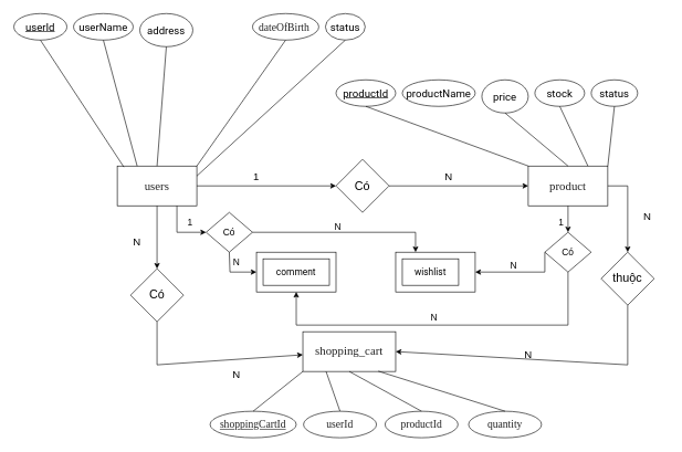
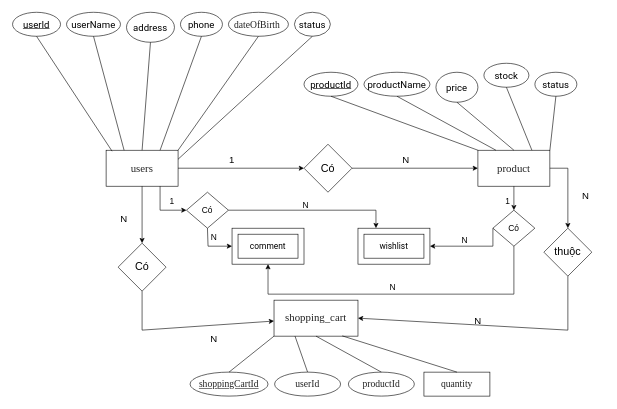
  <mxCell id="0" />
  <mxCell id="1" parent="0" />
  <mxCell id="2" value="&lt;span style=&quot;color: rgb(34, 34, 34); font-family: &amp;quot;Roboto Flex&amp;quot;; text-align: left; background-color: rgb(255, 255, 255);&quot;&gt;&lt;font style=&quot;font-size: 18px;&quot;&gt;users&lt;/font&gt;&lt;/span&gt;" style="rounded=0;whiteSpace=wrap;html=1;" parent="1" vertex="1"><mxGeometry x="176" y="250" width="120" height="60" as="geometry" /></mxCell>
  <mxCell id="3" value="&lt;span style=&quot;color: rgb(34, 34, 34); font-family: &amp;quot;Roboto Flex&amp;quot;; text-align: left; background-color: rgb(255, 255, 255);&quot;&gt;&lt;font style=&quot;font-size: 18px;&quot;&gt;product&lt;/font&gt;&lt;/span&gt;" style="rounded=0;whiteSpace=wrap;html=1;" parent="1" vertex="1"><mxGeometry x="796" y="250" width="120" height="60" as="geometry" /></mxCell>
  <mxCell id="4" value="&lt;span style=&quot;color: rgb(34, 34, 34); font-family: &amp;quot;Roboto Flex&amp;quot;; text-align: left; background-color: rgb(255, 255, 255);&quot;&gt;&lt;font style=&quot;font-size: 18px;&quot;&gt;shopping_cart&lt;/font&gt;&lt;/span&gt;" style="rounded=0;whiteSpace=wrap;html=1;" parent="1" vertex="1"><mxGeometry x="456" y="500" width="140" height="60" as="geometry" /></mxCell>
  <mxCell id="5" value="&lt;font style=&quot;font-size: 18px;&quot;&gt;Có&lt;/font&gt;" style="rhombus;whiteSpace=wrap;html=1;" parent="1" vertex="1"><mxGeometry x="506" y="240" width="80" height="80" as="geometry" /></mxCell>
  <mxCell id="6" value="" style="endArrow=classic;html=1;rounded=0;exitX=1;exitY=0.5;exitDx=0;exitDy=0;entryX=0;entryY=0.5;entryDx=0;entryDy=0;" parent="1" source="2" target="5" edge="1"><mxGeometry width="50" height="50" relative="1" as="geometry"><mxPoint x="526" y="410" as="sourcePoint" /><mxPoint x="576" y="360" as="targetPoint" /></mxGeometry></mxCell>
  <mxCell id="7" value="" style="endArrow=classic;html=1;rounded=0;exitX=1;exitY=0.5;exitDx=0;exitDy=0;" parent="1" source="5" target="3" edge="1"><mxGeometry width="50" height="50" relative="1" as="geometry"><mxPoint x="526" y="410" as="sourcePoint" /><mxPoint x="576" y="360" as="targetPoint" /></mxGeometry></mxCell>
  <mxCell id="8" value="&lt;font style=&quot;font-size: 16px;&quot;&gt;1&lt;/font&gt;" style="text;html=1;align=center;verticalAlign=middle;whiteSpace=wrap;rounded=0;" parent="1" vertex="1"><mxGeometry x="356" y="250" width="60" height="30" as="geometry" /></mxCell>
  <mxCell id="9" value="&lt;font style=&quot;font-size: 16px;&quot;&gt;N&lt;/font&gt;" style="text;html=1;align=center;verticalAlign=middle;whiteSpace=wrap;rounded=0;" parent="1" vertex="1"><mxGeometry x="646" y="250" width="60" height="30" as="geometry" /></mxCell>
  <mxCell id="10" value="&lt;font style=&quot;font-size: 18px;&quot;&gt;thuộc&lt;/font&gt;" style="rhombus;whiteSpace=wrap;html=1;" parent="1" vertex="1"><mxGeometry x="906" y="380" width="80" height="80" as="geometry" /></mxCell>
  <mxCell id="11" value="" style="endArrow=classic;html=1;rounded=0;exitX=1;exitY=0.5;exitDx=0;exitDy=0;entryX=0.5;entryY=0;entryDx=0;entryDy=0;" parent="1" source="3" target="10" edge="1"><mxGeometry width="50" height="50" relative="1" as="geometry"><mxPoint x="526" y="310" as="sourcePoint" /><mxPoint x="856" y="500" as="targetPoint" /><Array as="points"><mxPoint x="946" y="280" /></Array></mxGeometry></mxCell>
  <mxCell id="12" value="" style="endArrow=classic;html=1;rounded=0;exitX=0.5;exitY=1;exitDx=0;exitDy=0;entryX=1;entryY=0.5;entryDx=0;entryDy=0;" parent="1" source="10" target="4" edge="1"><mxGeometry width="50" height="50" relative="1" as="geometry"><mxPoint x="526" y="510" as="sourcePoint" /><mxPoint x="576" y="460" as="targetPoint" /><Array as="points"><mxPoint x="946" y="550" /></Array></mxGeometry></mxCell>
  <mxCell id="13" value="&lt;font style=&quot;font-size: 16px;&quot;&gt;N&lt;/font&gt;" style="text;html=1;align=center;verticalAlign=middle;whiteSpace=wrap;rounded=0;" parent="1" vertex="1"><mxGeometry x="946" y="310" width="60" height="30" as="geometry" /></mxCell>
  <mxCell id="14" value="&lt;font style=&quot;font-size: 16px;&quot;&gt;N&lt;/font&gt;" style="text;html=1;align=center;verticalAlign=middle;whiteSpace=wrap;rounded=0;" parent="1" vertex="1"><mxGeometry x="766" y="520" width="60" height="30" as="geometry" /></mxCell>
  <mxCell id="15" value="&lt;font style=&quot;font-size: 18px;&quot;&gt;Có&lt;/font&gt;" style="rhombus;whiteSpace=wrap;html=1;" parent="1" vertex="1"><mxGeometry x="196" y="405" width="80" height="80" as="geometry" /></mxCell>
  <mxCell id="16" value="" style="endArrow=classic;html=1;rounded=0;exitX=0.5;exitY=1;exitDx=0;exitDy=0;entryX=0.5;entryY=0;entryDx=0;entryDy=0;" parent="1" source="2" target="15" edge="1"><mxGeometry width="50" height="50" relative="1" as="geometry"><mxPoint x="526" y="510" as="sourcePoint" /><mxPoint x="236" y="400" as="targetPoint" /></mxGeometry></mxCell>
  <mxCell id="17" value="" style="endArrow=classic;html=1;rounded=0;exitX=0.5;exitY=1;exitDx=0;exitDy=0;" parent="1" source="15" target="4" edge="1"><mxGeometry width="50" height="50" relative="1" as="geometry"><mxPoint x="526" y="510" as="sourcePoint" /><mxPoint x="576" y="460" as="targetPoint" /><Array as="points"><mxPoint x="236" y="550" /></Array></mxGeometry></mxCell>
  <mxCell id="18" value="&lt;font style=&quot;font-size: 16px;&quot;&gt;N&lt;/font&gt;" style="text;html=1;align=center;verticalAlign=middle;whiteSpace=wrap;rounded=0;" parent="1" vertex="1"><mxGeometry x="176" y="350" width="60" height="30" as="geometry" /></mxCell>
  <mxCell id="19" value="&lt;font style=&quot;font-size: 16px;&quot;&gt;N&lt;/font&gt;" style="text;html=1;align=center;verticalAlign=middle;whiteSpace=wrap;rounded=0;" parent="1" vertex="1"><mxGeometry x="326" y="550" width="60" height="30" as="geometry" /></mxCell>
  <mxCell id="20" value="&lt;u&gt;&lt;font style=&quot;font-size: 16px;&quot; face=&quot;Roboto&quot;&gt;userId&lt;/font&gt;&lt;/u&gt;" style="ellipse;whiteSpace=wrap;html=1;" parent="1" vertex="1"><mxGeometry x="20" y="20" width="80" height="40" as="geometry" /></mxCell>
  <mxCell id="21" value="&lt;font style=&quot;font-size: 16px;&quot; face=&quot;Roboto&quot;&gt;userName&lt;/font&gt;" style="ellipse;whiteSpace=wrap;html=1;" parent="1" vertex="1"><mxGeometry x="110" y="20" width="90" height="40" as="geometry" /></mxCell>
  <mxCell id="22" value="&lt;font style=&quot;font-size: 16px;&quot; face=&quot;Roboto&quot;&gt;address&lt;/font&gt;" style="ellipse;whiteSpace=wrap;html=1;" parent="1" vertex="1"><mxGeometry x="210" y="20" width="80" height="50" as="geometry" /></mxCell>
+ <mxCell id="23" value="&lt;font style=&quot;font-size: 16px;&quot; face=&quot;Roboto&quot;&gt;phone&lt;/font&gt;" style="ellipse;whiteSpace=wrap;html=1;" parent="1" vertex="1"><mxGeometry x="300" y="20" width="70" height="40" as="geometry" /></mxCell>
  <mxCell id="24" value="&lt;font face=&quot;Roboto&quot; style=&quot;font-size: 16px;&quot;&gt;status&lt;/font&gt;" style="ellipse;whiteSpace=wrap;html=1;" parent="1" vertex="1"><mxGeometry x="490" y="20" width="60" height="40" as="geometry" /></mxCell>
  <mxCell id="25" value="&lt;span style=&quot;color: rgb(34, 34, 34); font-family: &amp;quot;Roboto Flex&amp;quot;; font-size: 16px; text-align: left; background-color: rgb(255, 255, 255);&quot;&gt;dateOfBirth&amp;nbsp;&lt;/span&gt;" style="ellipse;whiteSpace=wrap;html=1;" parent="1" vertex="1"><mxGeometry x="380" y="20" width="100" height="40" as="geometry" /></mxCell>
  <mxCell id="26" value="" style="endArrow=none;html=1;rounded=0;exitX=0.083;exitY=0.027;exitDx=0;exitDy=0;entryX=0.5;entryY=1;entryDx=0;entryDy=0;exitPerimeter=0;" parent="1" source="2" target="20" edge="1"><mxGeometry width="50" height="50" relative="1" as="geometry"><mxPoint x="526" y="210" as="sourcePoint" /><mxPoint x="576" y="160" as="targetPoint" /></mxGeometry></mxCell>
  <mxCell id="27" value="" style="endArrow=none;html=1;rounded=0;exitX=0.25;exitY=0;exitDx=0;exitDy=0;entryX=0.5;entryY=1;entryDx=0;entryDy=0;" parent="1" source="2" target="21" edge="1"><mxGeometry width="50" height="50" relative="1" as="geometry"><mxPoint x="526" y="210" as="sourcePoint" /><mxPoint x="576" y="160" as="targetPoint" /></mxGeometry></mxCell>
  <mxCell id="28" value="" style="endArrow=none;html=1;rounded=0;exitX=0.5;exitY=0;exitDx=0;exitDy=0;entryX=0.5;entryY=1;entryDx=0;entryDy=0;" parent="1" source="2" target="22" edge="1"><mxGeometry width="50" height="50" relative="1" as="geometry"><mxPoint x="526" y="210" as="sourcePoint" /><mxPoint x="576" y="160" as="targetPoint" /></mxGeometry></mxCell>
+ <mxCell id="29" value="" style="endArrow=none;html=1;rounded=0;exitX=0.75;exitY=0;exitDx=0;exitDy=0;entryX=0.5;entryY=1;entryDx=0;entryDy=0;" parent="1" source="2" target="23" edge="1"><mxGeometry width="50" height="50" relative="1" as="geometry"><mxPoint x="526" y="210" as="sourcePoint" /><mxPoint x="576" y="160" as="targetPoint" /></mxGeometry></mxCell>
  <mxCell id="30" value="" style="endArrow=none;html=1;rounded=0;exitX=1;exitY=0;exitDx=0;exitDy=0;entryX=0.5;entryY=1;entryDx=0;entryDy=0;" parent="1" source="2" target="25" edge="1"><mxGeometry width="50" height="50" relative="1" as="geometry"><mxPoint x="526" y="210" as="sourcePoint" /><mxPoint x="536" y="180" as="targetPoint" /></mxGeometry></mxCell>
  <mxCell id="31" value="" style="endArrow=none;html=1;rounded=0;exitX=1;exitY=0.25;exitDx=0;exitDy=0;entryX=0.5;entryY=1;entryDx=0;entryDy=0;" parent="1" source="2" target="24" edge="1"><mxGeometry width="50" height="50" relative="1" as="geometry"><mxPoint x="526" y="210" as="sourcePoint" /><mxPoint x="576" y="160" as="targetPoint" /></mxGeometry></mxCell>
  <mxCell id="32" value="&lt;font style=&quot;font-size: 16px;&quot; face=&quot;Roboto&quot;&gt;&lt;u&gt;productId&lt;/u&gt;&lt;/font&gt;" style="ellipse;whiteSpace=wrap;html=1;" parent="1" vertex="1"><mxGeometry x="506" y="120" width="90" height="40" as="geometry" /></mxCell>
  <mxCell id="33" value="&lt;font style=&quot;font-size: 16px;&quot; face=&quot;Roboto&quot;&gt;productName&lt;/font&gt;" style="ellipse;whiteSpace=wrap;html=1;" parent="1" vertex="1"><mxGeometry x="606" y="120" width="110" height="40" as="geometry" /></mxCell>
  <mxCell id="34" value="&lt;font style=&quot;font-size: 16px;&quot; face=&quot;Roboto&quot;&gt;price&lt;/font&gt;" style="ellipse;whiteSpace=wrap;html=1;" parent="1" vertex="1"><mxGeometry x="726" y="120" width="70" height="50" as="geometry" /></mxCell>
- <mxCell id="35" value="&lt;font style=&quot;font-size: 16px;&quot; face=&quot;Roboto&quot;&gt;stock&lt;/font&gt;" style="ellipse;whiteSpace=wrap;html=1;" parent="1" vertex="1"><mxGeometry x="806" y="120" width="75" height="40" as="geometry" /></mxCell>
+ <mxCell id="35" value="&lt;font style=&quot;font-size: 16px;&quot; face=&quot;Roboto&quot;&gt;stock&lt;/font&gt;" style="ellipse;whiteSpace=wrap;html=1;" parent="1" vertex="1"><mxGeometry x="806" y="105" width="75" height="40" as="geometry" /></mxCell>
  <mxCell id="36" value="&lt;font style=&quot;font-size: 16px;&quot; face=&quot;Roboto&quot;&gt;status&lt;/font&gt;" style="ellipse;whiteSpace=wrap;html=1;" parent="1" vertex="1"><mxGeometry x="891" y="120" width="70" height="40" as="geometry" /></mxCell>
  <mxCell id="37" value="" style="endArrow=none;html=1;rounded=0;exitX=0;exitY=0;exitDx=0;exitDy=0;entryX=0.5;entryY=1;entryDx=0;entryDy=0;" parent="1" source="3" target="32" edge="1"><mxGeometry width="50" height="50" relative="1" as="geometry"><mxPoint x="526" y="210" as="sourcePoint" /><mxPoint x="576" y="160" as="targetPoint" /></mxGeometry></mxCell>
+ <mxCell id="38" value="" style="endArrow=none;html=1;rounded=0;exitX=0.25;exitY=0;exitDx=0;exitDy=0;entryX=0.5;entryY=1;entryDx=0;entryDy=0;" parent="1" source="3" target="33" edge="1"><mxGeometry width="50" height="50" relative="1" as="geometry"><mxPoint x="526" y="210" as="sourcePoint" /><mxPoint x="576" y="160" as="targetPoint" /></mxGeometry></mxCell>
  <mxCell id="39" value="" style="endArrow=none;html=1;rounded=0;exitX=0.5;exitY=0;exitDx=0;exitDy=0;entryX=0.5;entryY=1;entryDx=0;entryDy=0;" parent="1" source="3" target="34" edge="1"><mxGeometry width="50" height="50" relative="1" as="geometry"><mxPoint x="526" y="210" as="sourcePoint" /><mxPoint x="576" y="160" as="targetPoint" /></mxGeometry></mxCell>
  <mxCell id="40" value="" style="endArrow=none;html=1;rounded=0;exitX=0.75;exitY=0;exitDx=0;exitDy=0;entryX=0.5;entryY=1;entryDx=0;entryDy=0;" parent="1" source="3" target="35" edge="1"><mxGeometry width="50" height="50" relative="1" as="geometry"><mxPoint x="526" y="210" as="sourcePoint" /><mxPoint x="576" y="160" as="targetPoint" /></mxGeometry></mxCell>
  <mxCell id="41" value="" style="endArrow=none;html=1;rounded=0;exitX=1;exitY=0;exitDx=0;exitDy=0;entryX=0.5;entryY=1;entryDx=0;entryDy=0;" parent="1" source="3" target="36" edge="1"><mxGeometry width="50" height="50" relative="1" as="geometry"><mxPoint x="526" y="210" as="sourcePoint" /><mxPoint x="576" y="160" as="targetPoint" /></mxGeometry></mxCell>
  <mxCell id="42" value="&lt;span style=&quot;color: rgb(34, 34, 34); font-family: &amp;quot;Roboto Flex&amp;quot;; font-size: 16px; text-align: left; background-color: rgb(255, 255, 255);&quot;&gt;&lt;u&gt;shoppingCartId&lt;/u&gt;&lt;/span&gt;" style="ellipse;whiteSpace=wrap;html=1;" parent="1" vertex="1"><mxGeometry x="316" y="620" width="130" height="40" as="geometry" /></mxCell>
  <mxCell id="43" value="&lt;div style=&quot;text-align: left;&quot;&gt;&lt;font face=&quot;Roboto Flex&quot; color=&quot;#222222&quot;&gt;&lt;span style=&quot;font-size: 16px; background-color: rgb(255, 255, 255);&quot;&gt;userId&lt;/span&gt;&lt;/font&gt;&lt;/div&gt;" style="ellipse;whiteSpace=wrap;html=1;" parent="1" vertex="1"><mxGeometry x="457" y="620" width="110" height="40" as="geometry" /></mxCell>
  <mxCell id="44" value="&lt;div style=&quot;text-align: left;&quot;&gt;&lt;font face=&quot;Roboto Flex&quot; color=&quot;#222222&quot;&gt;&lt;span style=&quot;font-size: 16px; background-color: rgb(255, 255, 255);&quot;&gt;productId&lt;/span&gt;&lt;/font&gt;&lt;/div&gt;" style="ellipse;whiteSpace=wrap;html=1;" parent="1" vertex="1"><mxGeometry x="580" y="620" width="110" height="40" as="geometry" /></mxCell>
- <mxCell id="45" value="&lt;div style=&quot;text-align: left;&quot;&gt;&lt;font face=&quot;Roboto Flex&quot; color=&quot;#222222&quot;&gt;&lt;span style=&quot;font-size: 16px; background-color: rgb(255, 255, 255);&quot;&gt;quantity&lt;/span&gt;&lt;/font&gt;&lt;/div&gt;" style="ellipse;whiteSpace=wrap;html=1;" parent="1" vertex="1"><mxGeometry x="706" y="620" width="110" height="40" as="geometry" /></mxCell>
+ <mxCell id="45" value="&lt;div style=&quot;text-align: left;&quot;&gt;&lt;font face=&quot;Roboto Flex&quot; color=&quot;#222222&quot;&gt;&lt;span style=&quot;font-size: 16px; background-color: rgb(255, 255, 255);&quot;&gt;quantity&lt;/span&gt;&lt;/font&gt;&lt;/div&gt;" style="whiteSpace=wrap;html=1;rounded=0;" parent="1" vertex="1"><mxGeometry x="706" y="620" width="110" height="40" as="geometry" /></mxCell>
  <mxCell id="46" value="" style="endArrow=none;html=1;rounded=0;entryX=0;entryY=1;entryDx=0;entryDy=0;exitX=0.5;exitY=0;exitDx=0;exitDy=0;" parent="1" source="42" target="4" edge="1"><mxGeometry width="50" height="50" relative="1" as="geometry"><mxPoint x="526" y="510" as="sourcePoint" /><mxPoint x="576" y="460" as="targetPoint" /></mxGeometry></mxCell>
  <mxCell id="47" value="" style="endArrow=none;html=1;rounded=0;exitX=0.25;exitY=1;exitDx=0;exitDy=0;entryX=0.5;entryY=0;entryDx=0;entryDy=0;" parent="1" source="4" target="43" edge="1"><mxGeometry width="50" height="50" relative="1" as="geometry"><mxPoint x="526" y="510" as="sourcePoint" /><mxPoint x="576" y="460" as="targetPoint" /></mxGeometry></mxCell>
  <mxCell id="48" value="" style="endArrow=none;html=1;rounded=0;exitX=0.5;exitY=1;exitDx=0;exitDy=0;entryX=0.5;entryY=0;entryDx=0;entryDy=0;" parent="1" source="4" target="44" edge="1"><mxGeometry width="50" height="50" relative="1" as="geometry"><mxPoint x="526" y="510" as="sourcePoint" /><mxPoint x="576" y="460" as="targetPoint" /></mxGeometry></mxCell>
  <mxCell id="49" value="" style="endArrow=none;html=1;rounded=0;entryX=0.5;entryY=0;entryDx=0;entryDy=0;exitX=0.813;exitY=0.993;exitDx=0;exitDy=0;exitPerimeter=0;" parent="1" source="4" target="45" edge="1"><mxGeometry width="50" height="50" relative="1" as="geometry"><mxPoint x="576" y="570" as="sourcePoint" /><mxPoint x="576" y="460" as="targetPoint" /></mxGeometry></mxCell>
  <mxCell id="50" value="" style="rounded=0;whiteSpace=wrap;html=1;" parent="1" vertex="1"><mxGeometry x="386" y="380" width="120" height="60" as="geometry" /></mxCell>
  <mxCell id="51" value="&lt;font face=&quot;Roboto&quot; style=&quot;font-size: 14px;&quot;&gt;comment&lt;/font&gt;" style="rounded=0;whiteSpace=wrap;html=1;" parent="1" vertex="1"><mxGeometry x="396" y="390" width="100" height="40" as="geometry" /></mxCell>
  <mxCell id="52" value="" style="rounded=0;whiteSpace=wrap;html=1;" parent="1" vertex="1"><mxGeometry x="596" y="380" width="120" height="60" as="geometry" /></mxCell>
- <mxCell id="53" value="&lt;font face=&quot;Roboto&quot;&gt;&lt;span style=&quot;font-size: 14px;&quot;&gt;wishlist&lt;/span&gt;&lt;/font&gt;" style="rounded=0;whiteSpace=wrap;html=1;" parent="1" vertex="1"><mxGeometry x="606" y="390" width="85" height="40" as="geometry" /></mxCell>
+ <mxCell id="53" value="&lt;font face=&quot;Roboto&quot;&gt;&lt;span style=&quot;font-size: 14px;&quot;&gt;wishlist&lt;/span&gt;&lt;/font&gt;" style="rounded=0;whiteSpace=wrap;html=1;" parent="1" vertex="1"><mxGeometry x="606" y="390" width="100" height="40" as="geometry" /></mxCell>
  <mxCell id="54" value="&lt;font style=&quot;font-size: 14px;&quot;&gt;Có&lt;/font&gt;" style="rhombus;whiteSpace=wrap;html=1;" parent="1" vertex="1"><mxGeometry x="821" y="350" width="70" height="60" as="geometry" /></mxCell>
  <mxCell id="55" value="" style="endArrow=classic;html=1;rounded=0;entryX=0.5;entryY=0;entryDx=0;entryDy=0;exitX=0.5;exitY=1;exitDx=0;exitDy=0;" parent="1" source="3" target="54" edge="1"><mxGeometry width="50" height="50" relative="1" as="geometry"><mxPoint x="844" y="311" as="sourcePoint" /><mxPoint x="576" y="360" as="targetPoint" /></mxGeometry></mxCell>
  <mxCell id="56" value="" style="endArrow=classic;html=1;rounded=0;entryX=1;entryY=0.5;entryDx=0;entryDy=0;exitX=0;exitY=0.5;exitDx=0;exitDy=0;" parent="1" source="54" target="52" edge="1"><mxGeometry width="50" height="50" relative="1" as="geometry"><mxPoint x="816" y="380" as="sourcePoint" /><mxPoint x="686" y="379" as="targetPoint" /><Array as="points"><mxPoint x="821" y="410" /></Array></mxGeometry></mxCell>
  <mxCell id="57" value="&lt;font style=&quot;font-size: 14px;&quot;&gt;1&lt;/font&gt;" style="text;html=1;align=center;verticalAlign=middle;whiteSpace=wrap;rounded=0;" parent="1" vertex="1"><mxGeometry x="816" y="320" width="60" height="30" as="geometry" /></mxCell>
  <mxCell id="58" value="&lt;font style=&quot;font-size: 14px;&quot;&gt;N&lt;/font&gt;" style="text;html=1;align=center;verticalAlign=middle;whiteSpace=wrap;rounded=0;" parent="1" vertex="1"><mxGeometry x="744" y="386" width="60" height="30" as="geometry" /></mxCell>
  <mxCell id="59" value="&lt;font style=&quot;font-size: 14px;&quot;&gt;Có&lt;/font&gt;" style="rhombus;whiteSpace=wrap;html=1;" parent="1" vertex="1"><mxGeometry x="310" y="320" width="70" height="60" as="geometry" /></mxCell>
  <mxCell id="60" value="" style="endArrow=classic;html=1;rounded=0;exitX=0.75;exitY=1;exitDx=0;exitDy=0;entryX=0;entryY=0.5;entryDx=0;entryDy=0;" parent="1" source="2" target="59" edge="1"><mxGeometry width="50" height="50" relative="1" as="geometry"><mxPoint x="526" y="420" as="sourcePoint" /><mxPoint x="306" y="350" as="targetPoint" /><Array as="points"><mxPoint x="266" y="350" /></Array></mxGeometry></mxCell>
  <mxCell id="61" value="" style="endArrow=classic;html=1;rounded=0;exitX=0.5;exitY=1;exitDx=0;exitDy=0;entryX=0;entryY=0.5;entryDx=0;entryDy=0;" parent="1" source="59" target="50" edge="1"><mxGeometry width="50" height="50" relative="1" as="geometry"><mxPoint x="526" y="420" as="sourcePoint" /><mxPoint x="576" y="370" as="targetPoint" /><Array as="points"><mxPoint x="346" y="410" /></Array></mxGeometry></mxCell>
  <mxCell id="62" value="&lt;font style=&quot;font-size: 14px;&quot;&gt;1&lt;/font&gt;" style="text;html=1;align=center;verticalAlign=middle;whiteSpace=wrap;rounded=0;" parent="1" vertex="1"><mxGeometry x="256" y="320" width="60" height="30" as="geometry" /></mxCell>
  <mxCell id="63" value="&lt;font style=&quot;font-size: 14px;&quot;&gt;N&lt;/font&gt;" style="text;html=1;align=center;verticalAlign=middle;whiteSpace=wrap;rounded=0;" parent="1" vertex="1"><mxGeometry x="326" y="380" width="60" height="30" as="geometry" /></mxCell>
  <mxCell id="64" value="" style="endArrow=classic;html=1;rounded=0;exitX=1;exitY=0.5;exitDx=0;exitDy=0;entryX=0.25;entryY=0;entryDx=0;entryDy=0;" parent="1" source="59" target="52" edge="1"><mxGeometry width="50" height="50" relative="1" as="geometry"><mxPoint x="386" y="350" as="sourcePoint" /><mxPoint x="626" y="350" as="targetPoint" /><Array as="points"><mxPoint x="626" y="350" /></Array></mxGeometry></mxCell>
  <mxCell id="65" value="&lt;font style=&quot;font-size: 14px;&quot;&gt;N&lt;/font&gt;" style="text;html=1;align=center;verticalAlign=middle;whiteSpace=wrap;rounded=0;" parent="1" vertex="1"><mxGeometry x="479" y="327" width="60" height="30" as="geometry" /></mxCell>
  <mxCell id="66" value="" style="endArrow=classic;html=1;rounded=0;exitX=0.5;exitY=1;exitDx=0;exitDy=0;" parent="1" source="54" edge="1"><mxGeometry width="50" height="50" relative="1" as="geometry"><mxPoint x="526" y="420" as="sourcePoint" /><mxPoint x="446" y="440" as="targetPoint" /><Array as="points"><mxPoint x="856" y="490" /><mxPoint x="446" y="490" /></Array></mxGeometry></mxCell>
  <mxCell id="67" value="&lt;font style=&quot;font-size: 14px;&quot;&gt;N&lt;/font&gt;" style="text;html=1;align=center;verticalAlign=middle;whiteSpace=wrap;rounded=0;" parent="1" vertex="1"><mxGeometry x="624" y="464" width="60" height="30" as="geometry" /></mxCell>
